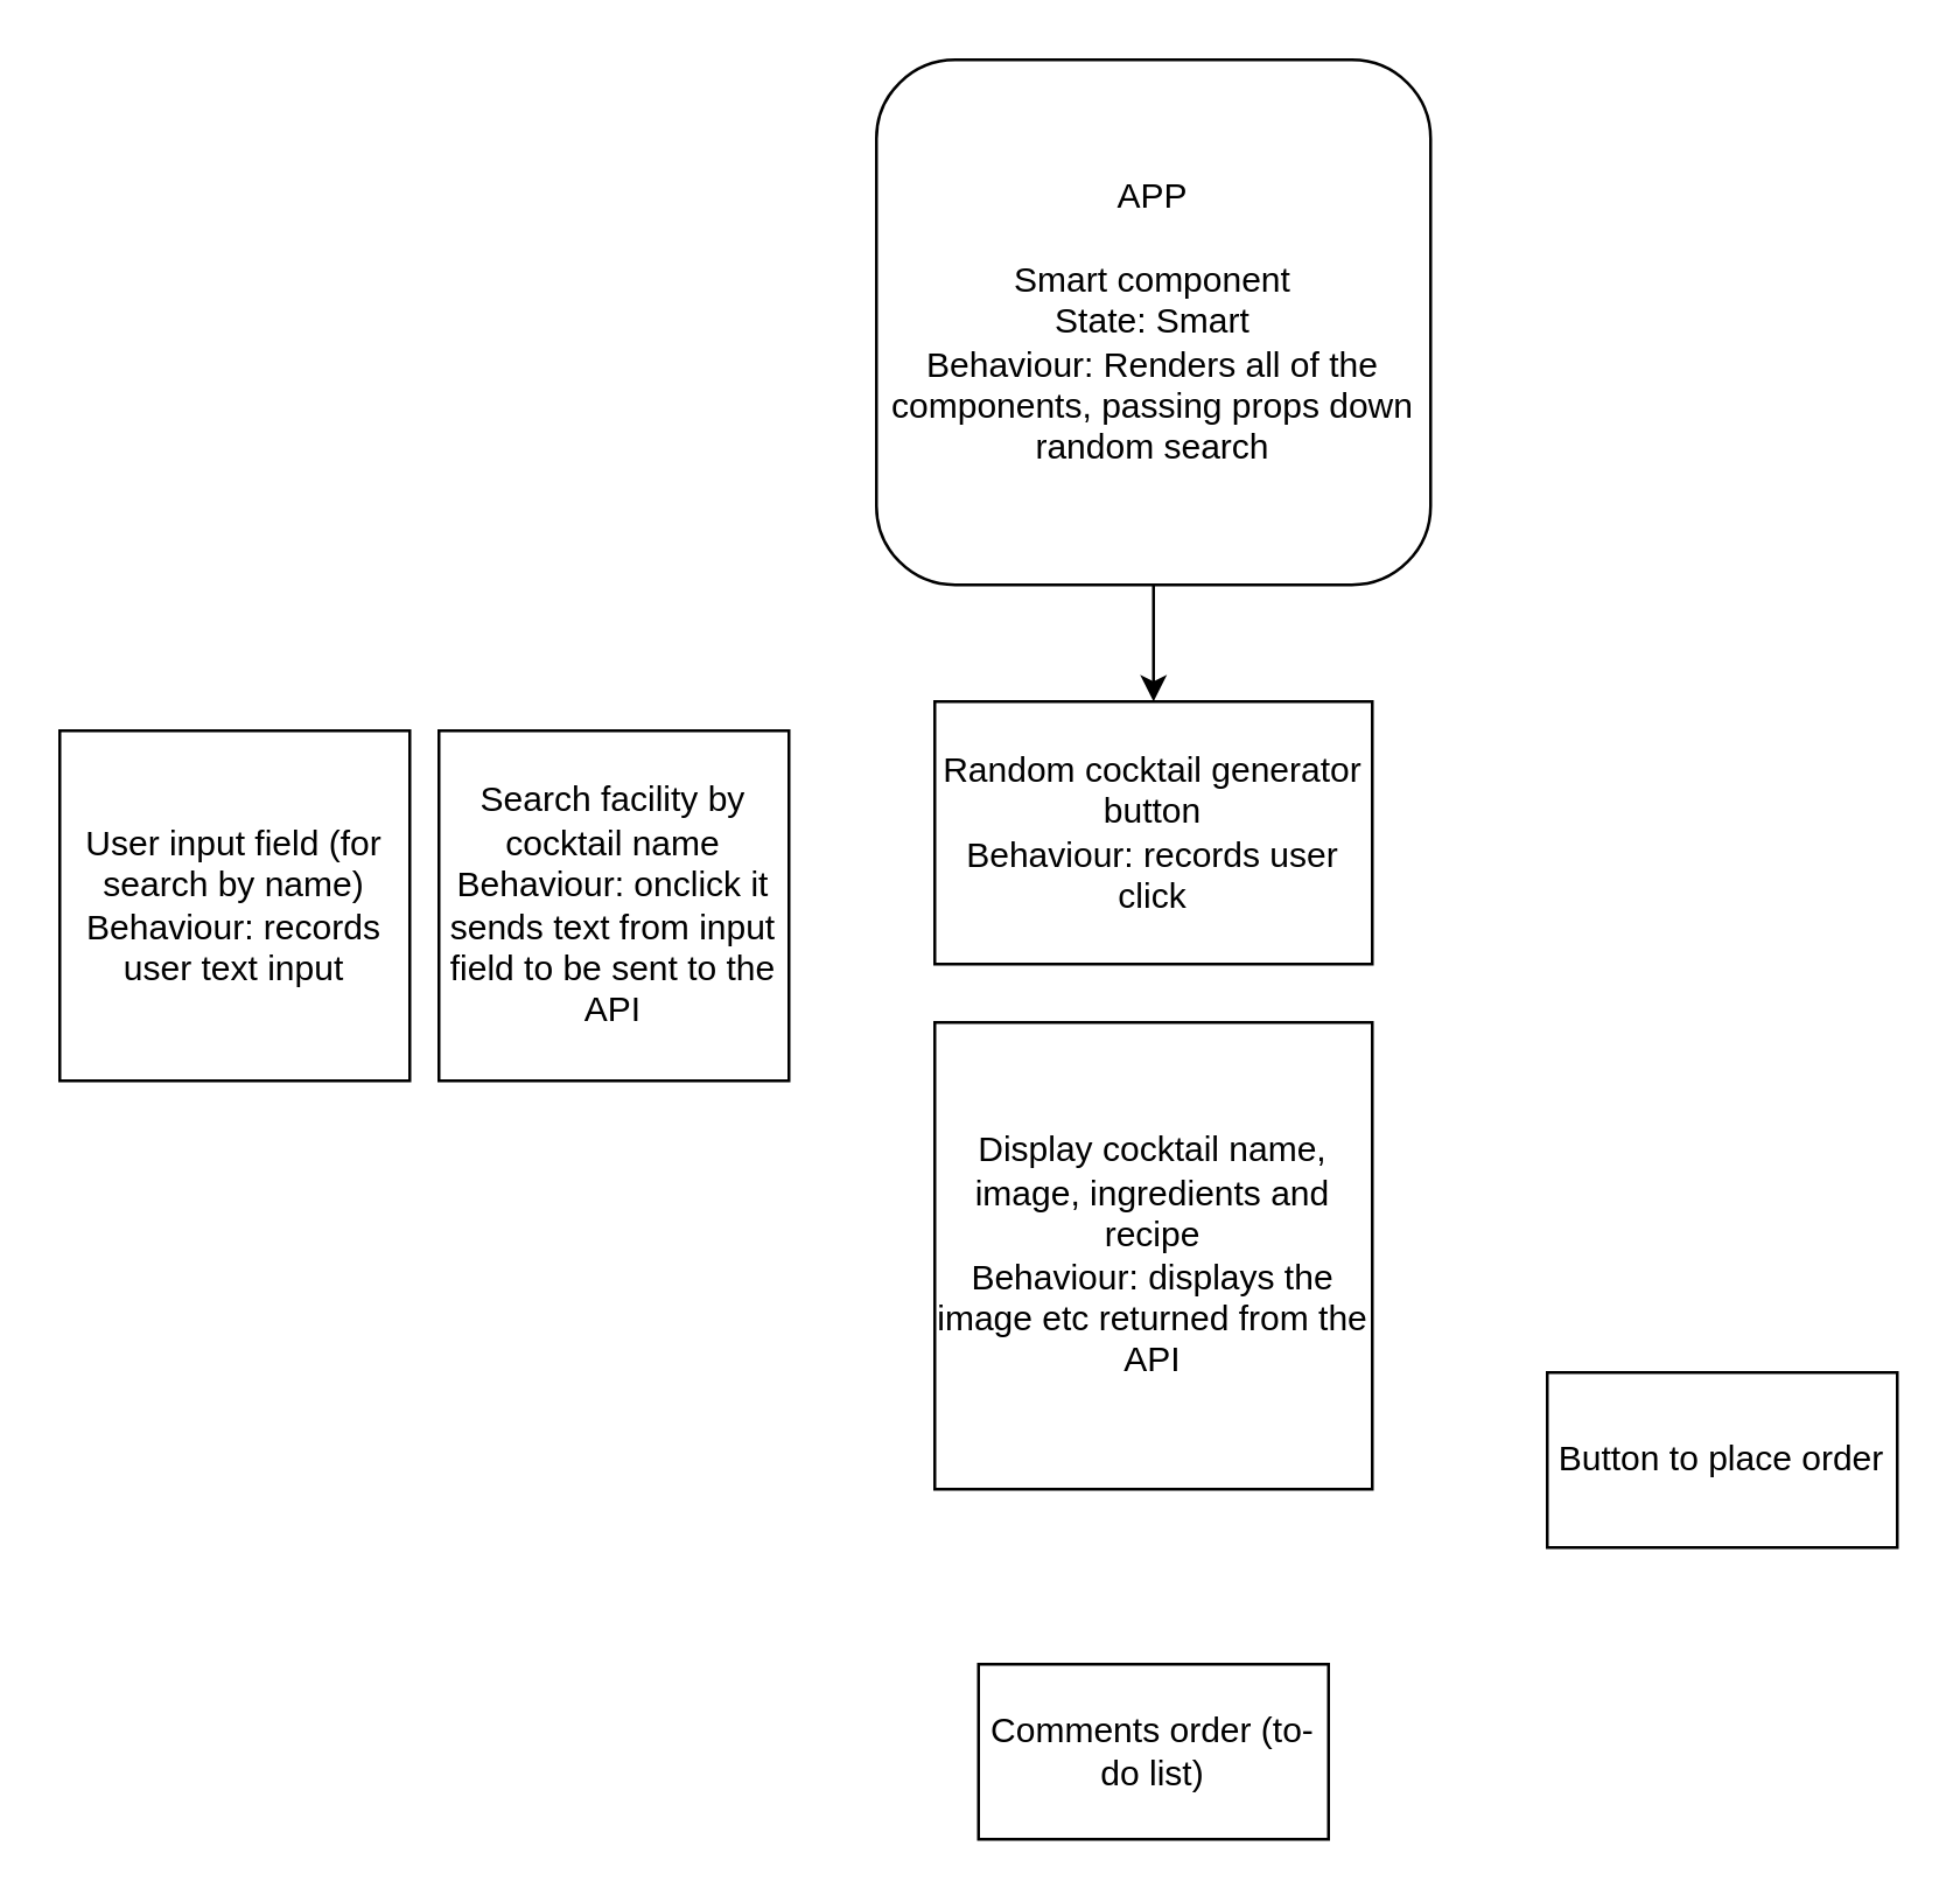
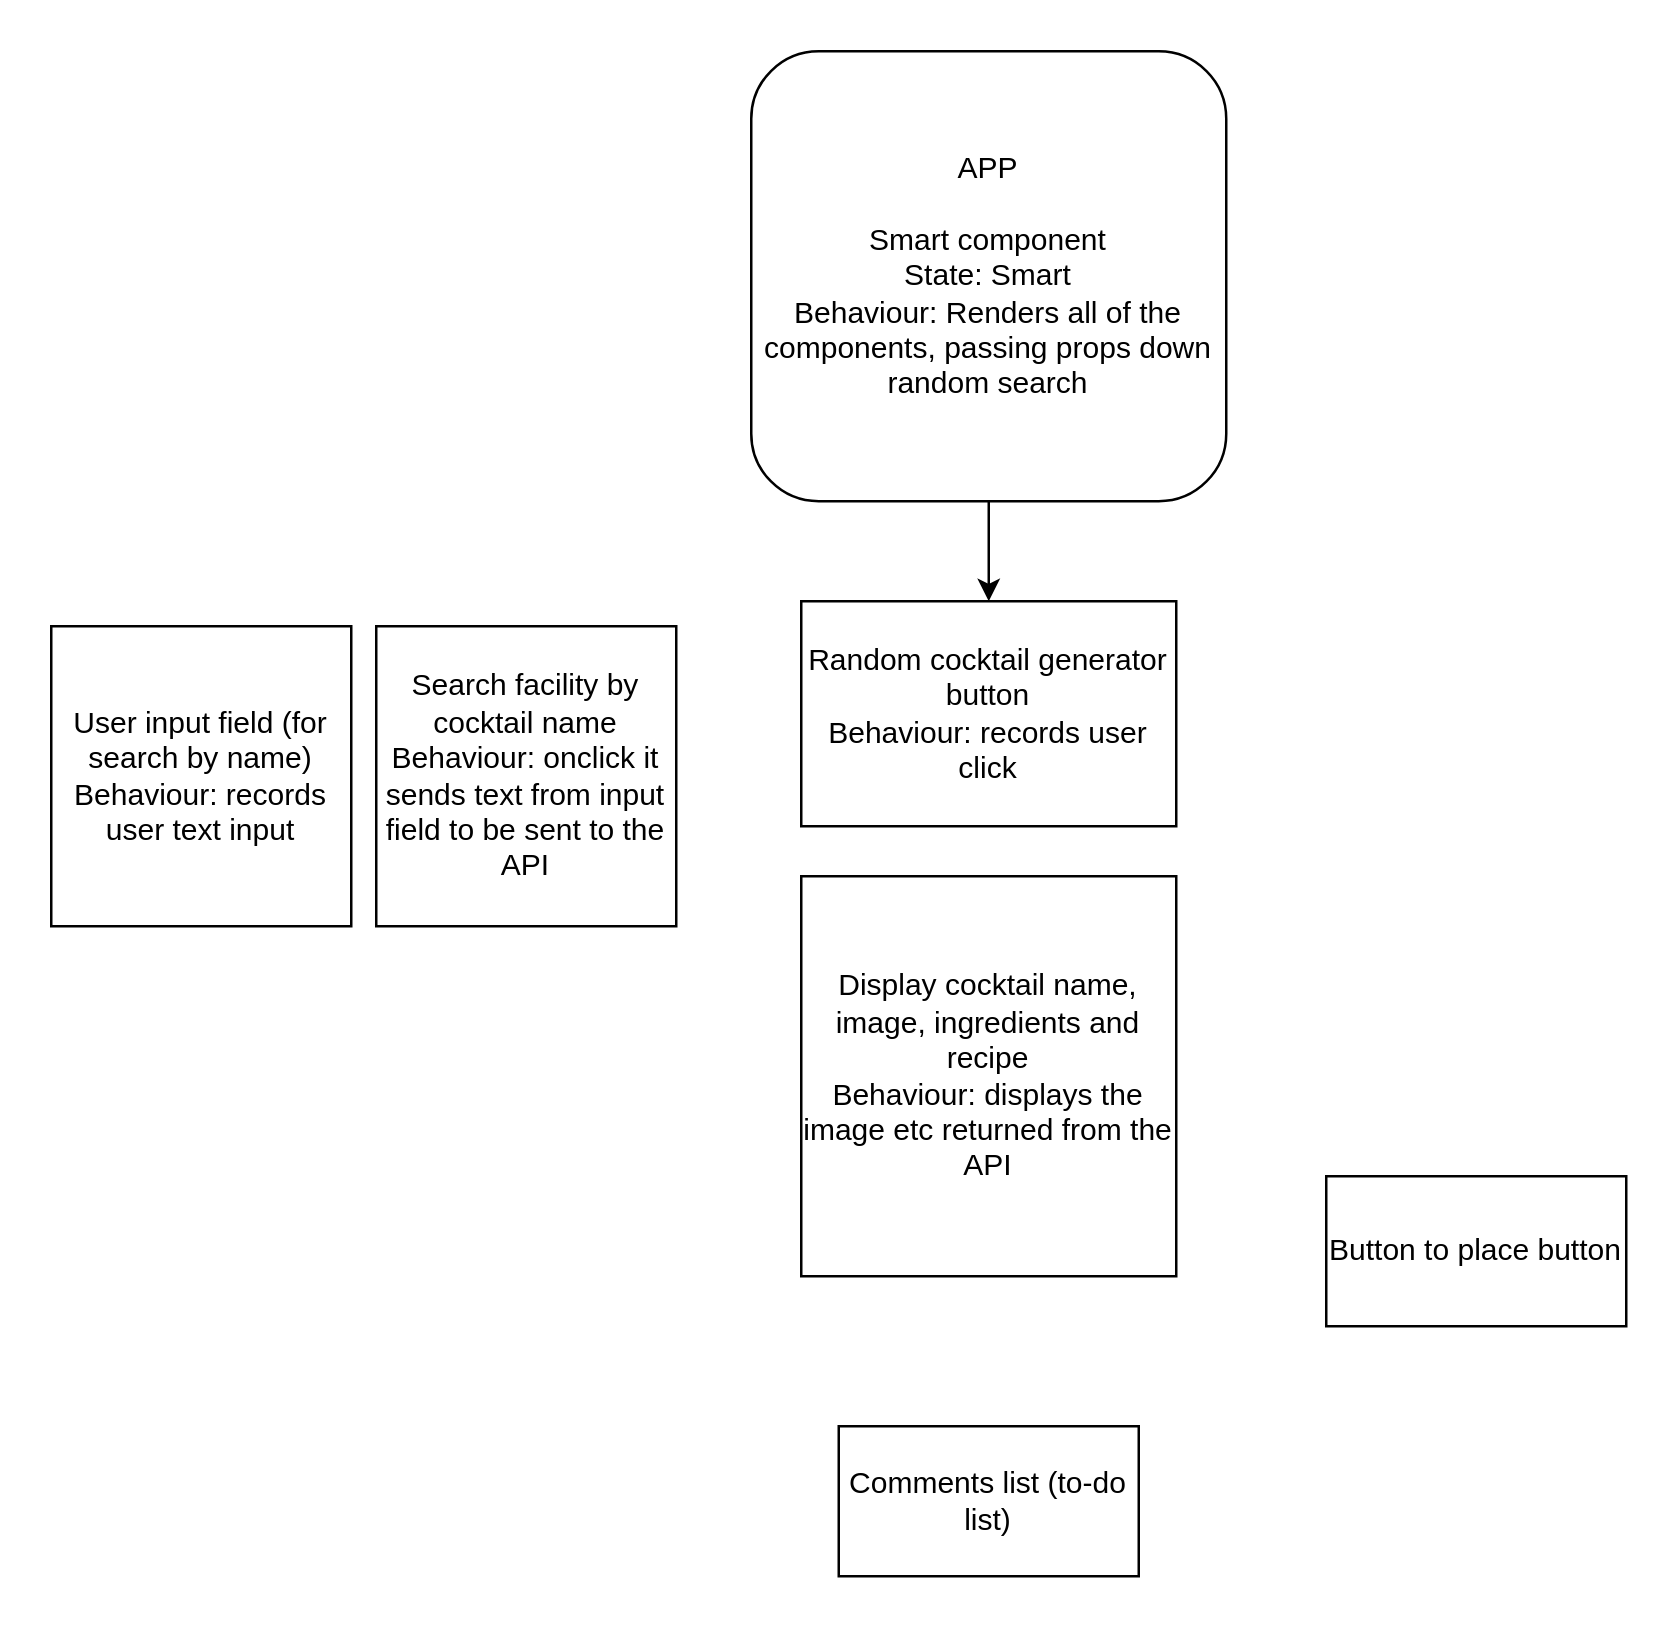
  <mxCell id="0" />
  <mxCell id="1" parent="0" />
  <mxCell id="2" value="APP&lt;br&gt;&lt;br&gt;Smart component&lt;br&gt;State: Smart&lt;br&gt;Behaviour: Renders all of the components, passing props down&lt;br&gt;random search" style="rounded=1;whiteSpace=wrap;html=1;" vertex="1" parent="1"><mxGeometry x="300" y="20" width="190" height="180" as="geometry" /></mxCell>
  <mxCell id="3" value="Search facility by cocktail name&lt;br&gt;Behaviour: onclick it sends text from input field to be sent to the API" style="rounded=0;whiteSpace=wrap;html=1;" vertex="1" parent="1"><mxGeometry x="150" y="250" width="120" height="120" as="geometry" /></mxCell>
  <mxCell id="4" value="Random cocktail generator button&lt;br&gt;Behaviour: records user click" style="rounded=0;whiteSpace=wrap;html=1;" vertex="1" parent="1"><mxGeometry x="320" y="240" width="150" height="90" as="geometry" /></mxCell>
  <mxCell id="5" value="User input field (for search by name)&lt;br&gt;Behaviour: records user text input" style="rounded=0;whiteSpace=wrap;html=1;" vertex="1" parent="1"><mxGeometry x="20" y="250" width="120" height="120" as="geometry" /></mxCell>
  <mxCell id="6" value="Display cocktail name, image, ingredients and recipe&lt;br&gt;Behaviour: displays the image etc returned from the API" style="rounded=0;whiteSpace=wrap;html=1;" vertex="1" parent="1"><mxGeometry x="320" y="350" width="150" height="160" as="geometry" /></mxCell>
- <mxCell id="7" value="Button to place order" style="rounded=0;whiteSpace=wrap;html=1;" vertex="1" parent="1"><mxGeometry x="530" y="470" width="120" height="60" as="geometry" /></mxCell>
- <mxCell id="8" value="Comments order (to-do list)" style="rounded=0;whiteSpace=wrap;html=1;" vertex="1" parent="1"><mxGeometry x="335" y="570" width="120" height="60" as="geometry" /></mxCell>
+ <mxCell id="7" value="Button to place button" style="rounded=0;whiteSpace=wrap;html=1;" vertex="1" parent="1"><mxGeometry x="530" y="470" width="120" height="60" as="geometry" /></mxCell>
+ <mxCell id="8" value="Comments list (to-do list)" style="rounded=0;whiteSpace=wrap;html=1;" vertex="1" parent="1"><mxGeometry x="335" y="570" width="120" height="60" as="geometry" /></mxCell>
  <mxCell id="9" value="" style="endArrow=classic;html=1;exitX=0.5;exitY=1;exitDx=0;exitDy=0;entryX=0.5;entryY=0;entryDx=0;entryDy=0;" edge="1" parent="1" source="2" target="4"><mxGeometry width="50" height="50" relative="1" as="geometry"><mxPoint x="350" y="290" as="sourcePoint" /><mxPoint x="395" y="230" as="targetPoint" /></mxGeometry></mxCell>
